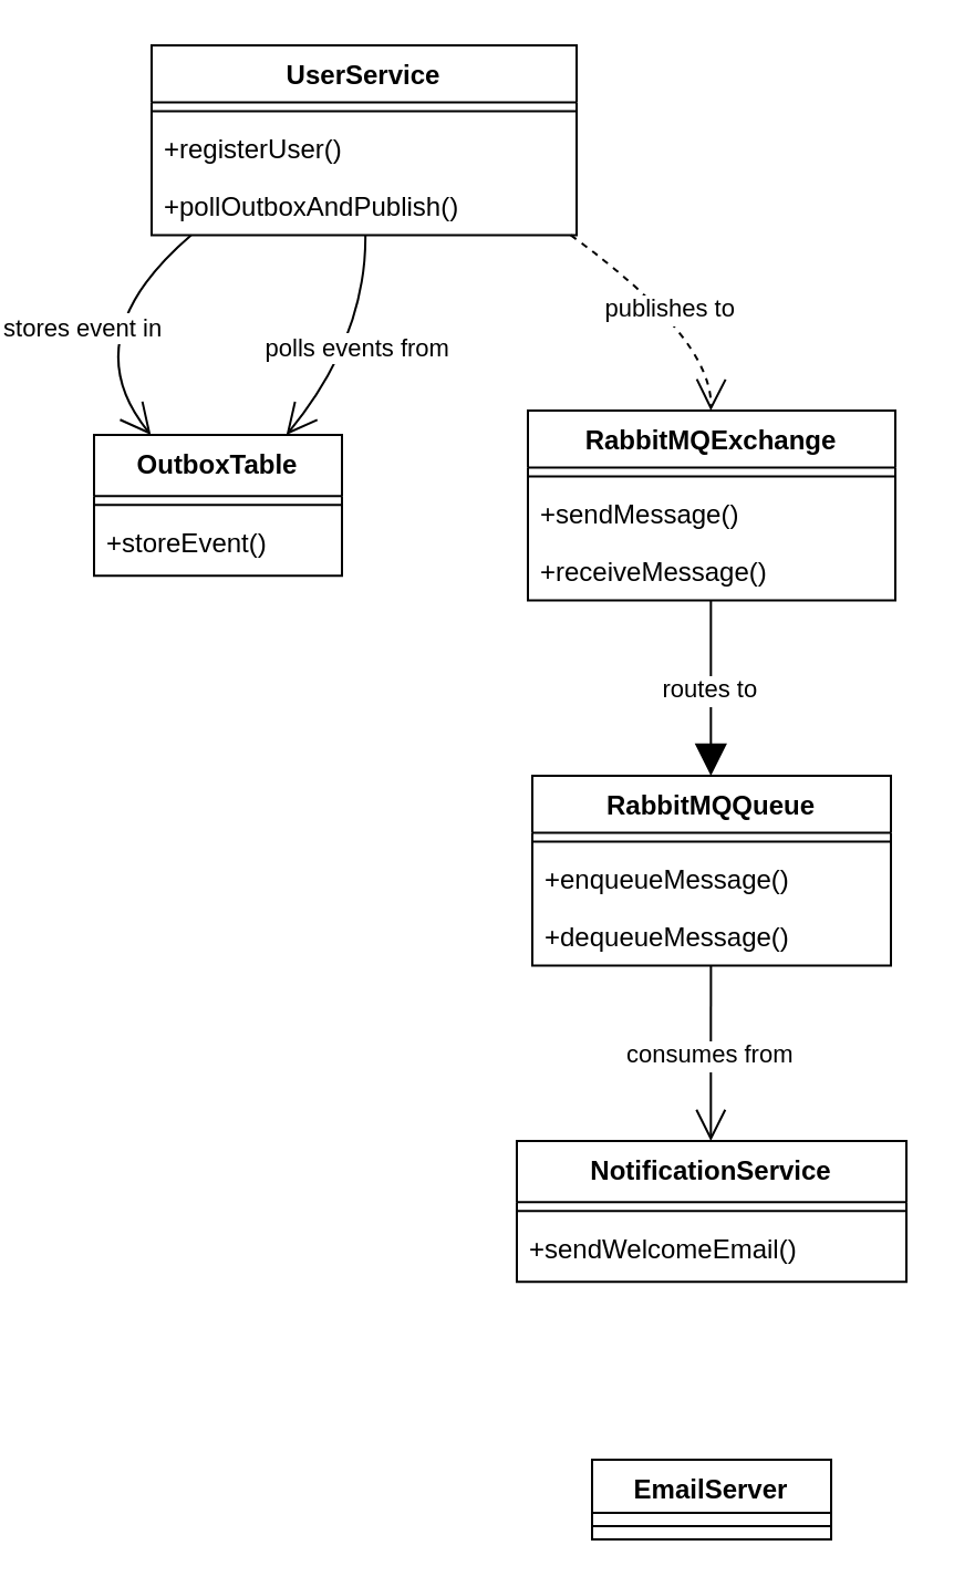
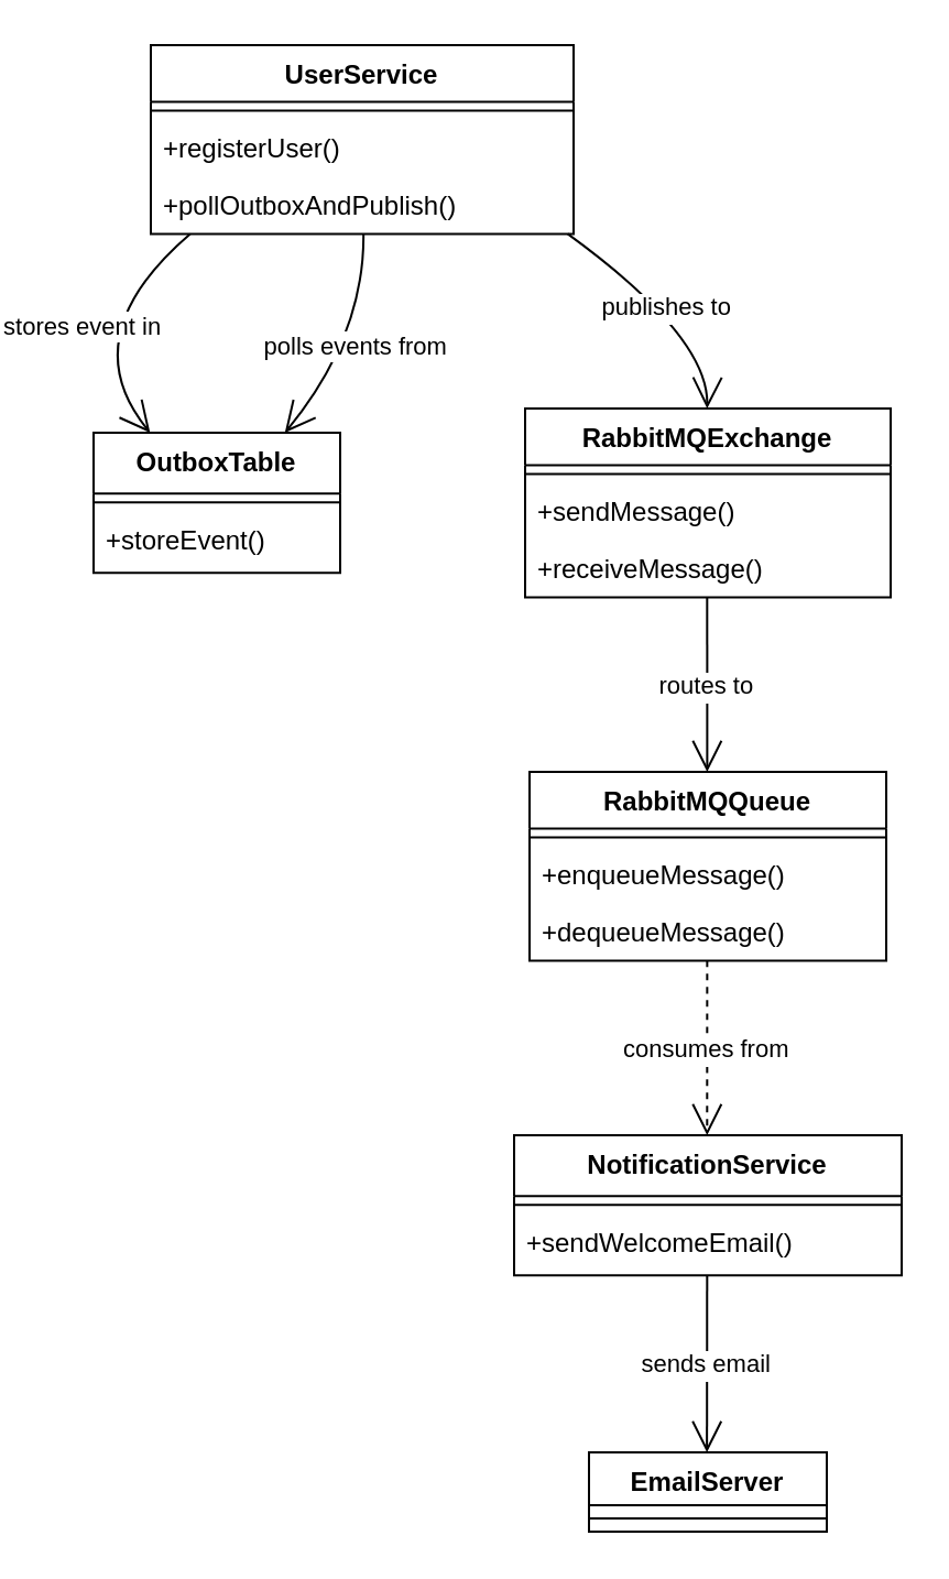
  <mxCell id="0" />
  <mxCell id="1" parent="0" />
  <mxCell id="2" value="UserService" style="swimlane;fontStyle=1;align=center;verticalAlign=top;childLayout=stackLayout;horizontal=1;startSize=25.714;horizontalStack=0;resizeParent=1;resizeParentMax=0;resizeLast=0;collapsible=0;marginBottom=0;" vertex="1" parent="1"><mxGeometry x="56" y="20" width="192" height="85.714" as="geometry" /></mxCell>
  <mxCell id="3" style="line;strokeWidth=1;fillColor=none;align=left;verticalAlign=middle;spacingTop=-1;spacingLeft=3;spacingRight=3;rotatable=0;labelPosition=right;points=[];portConstraint=eastwest;strokeColor=inherit;" vertex="1" parent="2"><mxGeometry y="25.714" width="192" height="8" as="geometry" /></mxCell>
  <mxCell id="4" value="+registerUser()" style="text;strokeColor=none;fillColor=none;align=left;verticalAlign=top;spacingLeft=4;spacingRight=4;overflow=hidden;rotatable=0;points=[[0,0.5],[1,0.5]];portConstraint=eastwest;" vertex="1" parent="2"><mxGeometry y="33.714" width="192" height="26" as="geometry" /></mxCell>
  <mxCell id="5" value="+pollOutboxAndPublish()" style="text;strokeColor=none;fillColor=none;align=left;verticalAlign=top;spacingLeft=4;spacingRight=4;overflow=hidden;rotatable=0;points=[[0,0.5],[1,0.5]];portConstraint=eastwest;" vertex="1" parent="2"><mxGeometry y="59.714" width="192" height="26" as="geometry" /></mxCell>
  <mxCell id="6" value="OutboxTable" style="swimlane;fontStyle=1;align=center;verticalAlign=top;childLayout=stackLayout;horizontal=1;startSize=27.6;horizontalStack=0;resizeParent=1;resizeParentMax=0;resizeLast=0;collapsible=0;marginBottom=0;" vertex="1" parent="1"><mxGeometry x="30" y="196" width="112" height="63.6" as="geometry" /></mxCell>
  <mxCell id="7" style="line;strokeWidth=1;fillColor=none;align=left;verticalAlign=middle;spacingTop=-1;spacingLeft=3;spacingRight=3;rotatable=0;labelPosition=right;points=[];portConstraint=eastwest;strokeColor=inherit;" vertex="1" parent="6"><mxGeometry y="27.6" width="112" height="8" as="geometry" /></mxCell>
  <mxCell id="8" value="+storeEvent()" style="text;strokeColor=none;fillColor=none;align=left;verticalAlign=top;spacingLeft=4;spacingRight=4;overflow=hidden;rotatable=0;points=[[0,0.5],[1,0.5]];portConstraint=eastwest;" vertex="1" parent="6"><mxGeometry y="35.6" width="112" height="28" as="geometry" /></mxCell>
  <mxCell id="9" value="RabbitMQExchange" style="swimlane;fontStyle=1;align=center;verticalAlign=top;childLayout=stackLayout;horizontal=1;startSize=25.714;horizontalStack=0;resizeParent=1;resizeParentMax=0;resizeLast=0;collapsible=0;marginBottom=0;" vertex="1" parent="1"><mxGeometry x="226" y="185" width="166" height="85.714" as="geometry" /></mxCell>
  <mxCell id="10" style="line;strokeWidth=1;fillColor=none;align=left;verticalAlign=middle;spacingTop=-1;spacingLeft=3;spacingRight=3;rotatable=0;labelPosition=right;points=[];portConstraint=eastwest;strokeColor=inherit;" vertex="1" parent="9"><mxGeometry y="25.714" width="166" height="8" as="geometry" /></mxCell>
  <mxCell id="11" value="+sendMessage()" style="text;strokeColor=none;fillColor=none;align=left;verticalAlign=top;spacingLeft=4;spacingRight=4;overflow=hidden;rotatable=0;points=[[0,0.5],[1,0.5]];portConstraint=eastwest;" vertex="1" parent="9"><mxGeometry y="33.714" width="166" height="26" as="geometry" /></mxCell>
  <mxCell id="12" value="+receiveMessage()" style="text;strokeColor=none;fillColor=none;align=left;verticalAlign=top;spacingLeft=4;spacingRight=4;overflow=hidden;rotatable=0;points=[[0,0.5],[1,0.5]];portConstraint=eastwest;" vertex="1" parent="9"><mxGeometry y="59.714" width="166" height="26" as="geometry" /></mxCell>
  <mxCell id="13" value="RabbitMQQueue" style="swimlane;fontStyle=1;align=center;verticalAlign=top;childLayout=stackLayout;horizontal=1;startSize=25.714;horizontalStack=0;resizeParent=1;resizeParentMax=0;resizeLast=0;collapsible=0;marginBottom=0;" vertex="1" parent="1"><mxGeometry x="228" y="350" width="162" height="85.714" as="geometry" /></mxCell>
  <mxCell id="14" style="line;strokeWidth=1;fillColor=none;align=left;verticalAlign=middle;spacingTop=-1;spacingLeft=3;spacingRight=3;rotatable=0;labelPosition=right;points=[];portConstraint=eastwest;strokeColor=inherit;" vertex="1" parent="13"><mxGeometry y="25.714" width="162" height="8" as="geometry" /></mxCell>
  <mxCell id="15" value="+enqueueMessage()" style="text;strokeColor=none;fillColor=none;align=left;verticalAlign=top;spacingLeft=4;spacingRight=4;overflow=hidden;rotatable=0;points=[[0,0.5],[1,0.5]];portConstraint=eastwest;" vertex="1" parent="13"><mxGeometry y="33.714" width="162" height="26" as="geometry" /></mxCell>
  <mxCell id="16" value="+dequeueMessage()" style="text;strokeColor=none;fillColor=none;align=left;verticalAlign=top;spacingLeft=4;spacingRight=4;overflow=hidden;rotatable=0;points=[[0,0.5],[1,0.5]];portConstraint=eastwest;" vertex="1" parent="13"><mxGeometry y="59.714" width="162" height="26" as="geometry" /></mxCell>
  <mxCell id="17" value="NotificationService" style="swimlane;fontStyle=1;align=center;verticalAlign=top;childLayout=stackLayout;horizontal=1;startSize=27.6;horizontalStack=0;resizeParent=1;resizeParentMax=0;resizeLast=0;collapsible=0;marginBottom=0;" vertex="1" parent="1"><mxGeometry x="221" y="515" width="176" height="63.6" as="geometry" /></mxCell>
  <mxCell id="18" style="line;strokeWidth=1;fillColor=none;align=left;verticalAlign=middle;spacingTop=-1;spacingLeft=3;spacingRight=3;rotatable=0;labelPosition=right;points=[];portConstraint=eastwest;strokeColor=inherit;" vertex="1" parent="17"><mxGeometry y="27.6" width="176" height="8" as="geometry" /></mxCell>
  <mxCell id="19" value="+sendWelcomeEmail()" style="text;strokeColor=none;fillColor=none;align=left;verticalAlign=top;spacingLeft=4;spacingRight=4;overflow=hidden;rotatable=0;points=[[0,0.5],[1,0.5]];portConstraint=eastwest;" vertex="1" parent="17"><mxGeometry y="35.6" width="176" height="28" as="geometry" /></mxCell>
  <mxCell id="20" value="EmailServer" style="swimlane;fontStyle=1;align=center;verticalAlign=top;childLayout=stackLayout;horizontal=1;startSize=24;horizontalStack=0;resizeParent=1;resizeParentMax=0;resizeLast=0;collapsible=0;marginBottom=0;" vertex="1" parent="1"><mxGeometry x="255" y="659" width="108" height="36" as="geometry" /></mxCell>
  <mxCell id="21" style="line;strokeWidth=1;fillColor=none;align=left;verticalAlign=middle;spacingTop=-1;spacingLeft=3;spacingRight=3;rotatable=0;labelPosition=right;points=[];portConstraint=eastwest;strokeColor=inherit;" vertex="1" parent="20"><mxGeometry y="24" width="108" height="12" as="geometry" /></mxCell>
  <mxCell id="22" value="stores event in" style="curved=1;startArrow=none;endArrow=open;endSize=12;exitX=0.093;exitY=1;entryX=0.226;entryY=-0.006;rounded=0;" edge="1" parent="1" source="2" target="6"><mxGeometry relative="1" as="geometry"><Array as="points"><mxPoint x="20" y="152" /></Array></mxGeometry></mxCell>
  <mxCell id="23" value="polls events from" style="curved=1;startArrow=none;endArrow=open;endSize=12;exitX=0.503;exitY=1;entryX=0.779;entryY=-0.006;rounded=0;" edge="1" parent="1" source="2" target="6"><mxGeometry relative="1" as="geometry"><Array as="points"><mxPoint x="153" y="152" /></Array></mxGeometry></mxCell>
- <mxCell id="24" value="publishes to" style="curved=1;startArrow=none;endArrow=open;endSize=12;exitX=0.986;exitY=1;entryX=0.498;entryY=0;rounded=0;dashed=1;" edge="1" parent="1" source="2" target="9"><mxGeometry relative="1" as="geometry"><Array as="points"><mxPoint x="309" y="152" /></Array></mxGeometry></mxCell>
- <mxCell id="25" value="routes to" style="curved=1;startArrow=none;endArrow=block;endSize=12;exitX=0.498;exitY=1;entryX=0.498;entryY=0;rounded=0;" edge="1" parent="1" source="9" target="13"><mxGeometry relative="1" as="geometry"><Array as="points" /></mxGeometry></mxCell>
- <mxCell id="26" value="consumes from" style="curved=1;startArrow=none;endArrow=open;endSize=12;exitX=0.498;exitY=1;entryX=0.498;entryY=0;rounded=0;" edge="1" parent="1" source="13" target="17"><mxGeometry relative="1" as="geometry"><Array as="points" /></mxGeometry></mxCell>
+ <mxCell id="24" value="publishes to" style="curved=1;startArrow=none;endArrow=open;endSize=12;exitX=0.986;exitY=1;entryX=0.498;entryY=0;rounded=0;" edge="1" parent="1" source="2" target="9"><mxGeometry relative="1" as="geometry"><Array as="points"><mxPoint x="309" y="152" /></Array></mxGeometry></mxCell>
+ <mxCell id="25" value="routes to" style="curved=1;startArrow=none;endArrow=open;endSize=12;exitX=0.498;exitY=1;entryX=0.498;entryY=0;rounded=0;" edge="1" parent="1" source="9" target="13"><mxGeometry relative="1" as="geometry"><Array as="points" /></mxGeometry></mxCell>
+ <mxCell id="26" value="consumes from" style="curved=1;startArrow=none;endArrow=open;endSize=12;exitX=0.498;exitY=1;entryX=0.498;entryY=0;rounded=0;dashed=1;" edge="1" parent="1" source="13" target="17"><mxGeometry relative="1" as="geometry"><Array as="points" /></mxGeometry></mxCell>
+ <mxCell id="27" value="sends email" style="curved=1;startArrow=none;endArrow=open;endSize=12;exitX=0.498;exitY=1;entryX=0.496;entryY=0;rounded=0;" edge="1" parent="1" source="17" target="20"><mxGeometry relative="1" as="geometry"><Array as="points" /></mxGeometry></mxCell>
